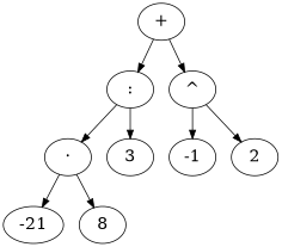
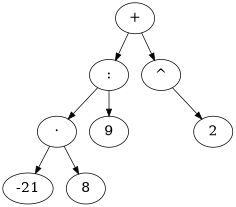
  digraph {
    node [fontsize=20]
    n1 [label="+"]
    n2 [label=":"]
    n3 [label="^"]
    n4 [label="·"]
-   9 [label=3]
-   -1
+   9
    2
    -21
    n9 [label=8]
    n1 -> n2
    n1 -> n3
    n2 -> n4
    n2 -> 9
-   n3 -> -1
    n3 -> 2
    n4 -> -21
    n4 -> n9
  }
